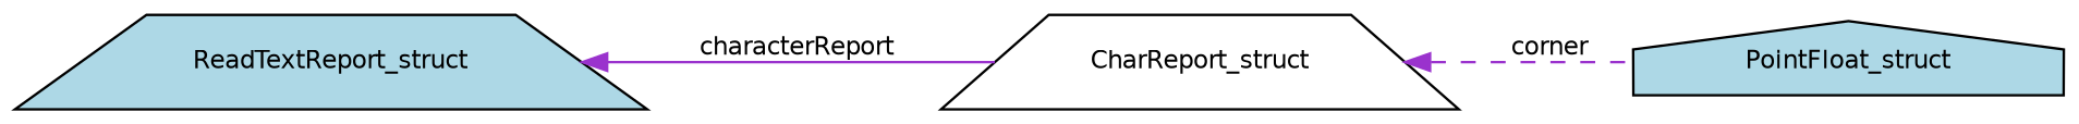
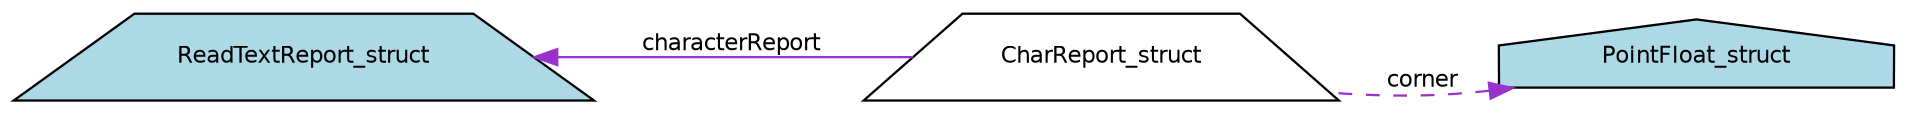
  digraph {
    fontname="DejaVu Sans"
    rankdir=LR
    node [color=black fillcolor=lightblue fontname="DejaVu Sans" fontsize=10 shape=trapezium style=filled]
    edge [color=darkorchid3 dir=back fontname="DejaVu Sans" fontsize=10 labelfontname=FreeSans labelfontsize=10]
    n1 [fontcolor=black height=0.2 label=ReadTextReport_struct width=0.4]
    n2 [fillcolor=white height=0.2 label=CharReport_struct width=0.4]
    n3 [height=0.2 label=PointFloat_struct shape=house width=0.4]
    n1 -> n2 [label=" characterReport" style=solid]
-   n2 -> n3 [label=" corner" style=dashed]
+   n3 -> n2 [label=" corner" style=dashed]
  }
